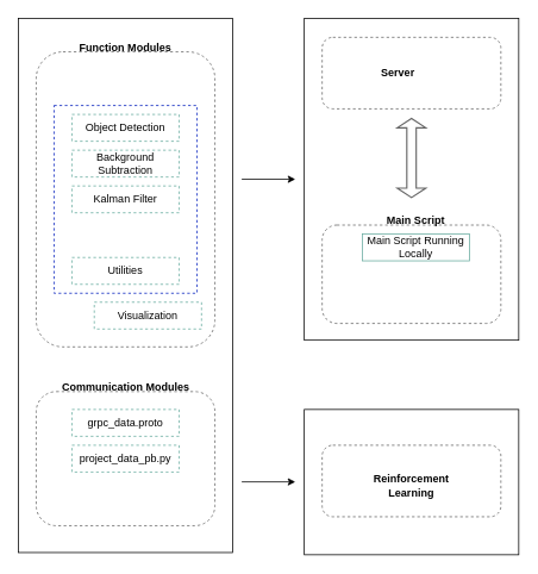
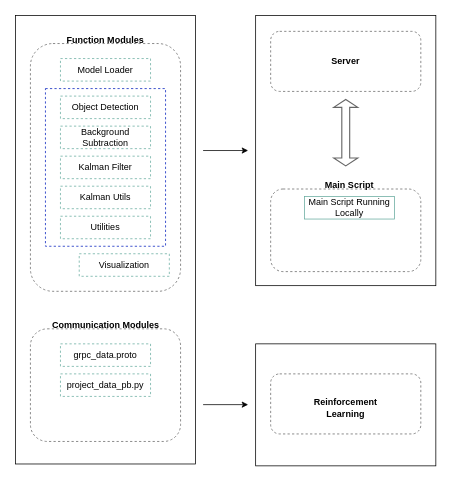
  <mxCell id="0" />
  <mxCell id="1" parent="0" />
  <mxCell id="2" value="" style="rounded=0;whiteSpace=wrap;html=1;fillColor=none;" vertex="1" parent="1"><mxGeometry x="340" y="20" width="240" height="360" as="geometry" /></mxCell>
  <mxCell id="3" value="" style="rounded=1;whiteSpace=wrap;html=1;dashed=1;fillColor=none;strokeColor=#666666;" vertex="1" parent="1"><mxGeometry x="40" y="57.5" width="200" height="330" as="geometry" /></mxCell>
+ <mxCell id="4" value="Model Loader" style="rounded=0;whiteSpace=wrap;html=1;fillColor=none;dashed=1;strokeColor=#67AB9F;" vertex="1" parent="1"><mxGeometry x="80" y="77.5" width="120" height="30" as="geometry" /></mxCell>
  <mxCell id="5" value="Object Detection" style="rounded=0;whiteSpace=wrap;html=1;fillColor=none;dashed=1;strokeColor=#67AB9F;" vertex="1" parent="1"><mxGeometry x="80" y="127.5" width="120" height="30" as="geometry" /></mxCell>
  <mxCell id="6" value="Background Subtraction" style="rounded=0;whiteSpace=wrap;html=1;fillColor=none;dashed=1;strokeColor=#67AB9F;" vertex="1" parent="1"><mxGeometry x="80" y="167.5" width="120" height="30" as="geometry" /></mxCell>
  <mxCell id="7" value="Kalman Filter" style="rounded=0;whiteSpace=wrap;html=1;fillColor=none;dashed=1;strokeColor=#67AB9F;" vertex="1" parent="1"><mxGeometry x="80" y="207.5" width="120" height="30" as="geometry" /></mxCell>
+ <mxCell id="8" value="Kalman Utils" style="rounded=0;whiteSpace=wrap;html=1;fillColor=none;dashed=1;strokeColor=#67AB9F;" vertex="1" parent="1"><mxGeometry x="80" y="247.5" width="120" height="30" as="geometry" /></mxCell>
  <mxCell id="9" value="Visualization" style="rounded=0;whiteSpace=wrap;html=1;fillColor=none;dashed=1;strokeColor=#67AB9F;" vertex="1" parent="1"><mxGeometry x="105" y="337.5" width="120" height="30" as="geometry" /></mxCell>
  <mxCell id="10" value="Utilities" style="rounded=0;whiteSpace=wrap;html=1;fillColor=none;dashed=1;strokeColor=#67AB9F;" vertex="1" parent="1"><mxGeometry x="80" y="287.5" width="120" height="30" as="geometry" /></mxCell>
  <mxCell id="11" value="" style="rounded=0;whiteSpace=wrap;html=1;fillColor=none;fontColor=#ffffff;strokeColor=#001DBC;dashed=1;" vertex="1" parent="1"><mxGeometry x="60" y="117.5" width="160" height="210" as="geometry" /></mxCell>
  <mxCell id="12" value="&lt;b&gt;Function Modules&lt;/b&gt;" style="text;strokeColor=none;align=center;fillColor=none;html=1;verticalAlign=middle;whiteSpace=wrap;rounded=0;" vertex="1" parent="1"><mxGeometry x="80" y="37.5" width="120" height="30" as="geometry" /></mxCell>
  <mxCell id="13" value="" style="rounded=1;whiteSpace=wrap;html=1;dashed=1;fillColor=none;strokeColor=#666666;" vertex="1" parent="1"><mxGeometry x="360" y="251.25" width="200" height="110" as="geometry" /></mxCell>
  <mxCell id="14" value="&lt;b&gt;Main Script&lt;br&gt;&lt;/b&gt;" style="text;strokeColor=none;align=center;fillColor=none;html=1;verticalAlign=middle;whiteSpace=wrap;rounded=0;" vertex="1" parent="1"><mxGeometry x="430" y="231.25" width="70" height="30" as="geometry" /></mxCell>
  <mxCell id="15" value="Main Script Running Locally" style="rounded=0;whiteSpace=wrap;html=1;fillColor=none;dashed=0;strokeColor=#67AB9F;" vertex="1" parent="1"><mxGeometry x="405" y="261.25" width="120" height="30" as="geometry" /></mxCell>
  <mxCell id="16" value="" style="rounded=1;whiteSpace=wrap;html=1;dashed=1;fillColor=none;strokeColor=#666666;" vertex="1" parent="1"><mxGeometry x="40" y="437.5" width="200" height="150" as="geometry" /></mxCell>
  <mxCell id="17" value="&lt;b&gt;Communication Modules&lt;br&gt;&lt;/b&gt;" style="text;strokeColor=none;align=center;fillColor=none;html=1;verticalAlign=middle;whiteSpace=wrap;rounded=0;" vertex="1" parent="1"><mxGeometry x="67.5" y="417.5" width="145" height="30" as="geometry" /></mxCell>
  <mxCell id="18" value="grpc_data.proto" style="rounded=0;whiteSpace=wrap;html=1;fillColor=none;dashed=1;strokeColor=#67AB9F;" vertex="1" parent="1"><mxGeometry x="80" y="457.5" width="120" height="30" as="geometry" /></mxCell>
  <mxCell id="19" value="project_data_pb.py" style="rounded=0;whiteSpace=wrap;html=1;fillColor=none;dashed=1;strokeColor=#67AB9F;" vertex="1" parent="1"><mxGeometry x="80" y="497.5" width="120" height="30" as="geometry" /></mxCell>
  <mxCell id="20" value="" style="rounded=1;whiteSpace=wrap;html=1;dashed=1;fillColor=none;strokeColor=#666666;" vertex="1" parent="1"><mxGeometry x="360" y="41.25" width="200" height="80" as="geometry" /></mxCell>
  <mxCell id="21" value="" style="shape=flexArrow;endArrow=classic;startArrow=classic;html=1;rounded=0;entryX=0.5;entryY=1;entryDx=0;entryDy=0;strokeColor=#666666;endSize=3;startSize=3;strokeWidth=1.5;" edge="1" parent="1"><mxGeometry width="100" height="100" relative="1" as="geometry"><mxPoint x="460" y="221.25" as="sourcePoint" /><mxPoint x="460" y="131.25" as="targetPoint" /></mxGeometry></mxCell>
  <mxCell id="22" value="" style="rounded=0;whiteSpace=wrap;html=1;fillColor=none;" vertex="1" parent="1"><mxGeometry x="20" y="20" width="240" height="597.5" as="geometry" /></mxCell>
  <mxCell id="23" value="" style="rounded=1;whiteSpace=wrap;html=1;dashed=1;fillColor=none;strokeColor=#666666;" vertex="1" parent="1"><mxGeometry x="360" y="497.5" width="200" height="80" as="geometry" /></mxCell>
- <mxCell id="24" value="&lt;b&gt;Server&lt;/b&gt;" style="text;strokeColor=none;align=center;fillColor=none;html=1;verticalAlign=middle;whiteSpace=wrap;rounded=0;" vertex="1" parent="1"><mxGeometry x="410" y="66.25" width="70" height="30" as="geometry" /></mxCell>
+ <mxCell id="24" value="&lt;b&gt;Server&lt;/b&gt;" style="text;strokeColor=none;align=center;fillColor=none;html=1;verticalAlign=middle;whiteSpace=wrap;rounded=0;" vertex="1" parent="1"><mxGeometry x="425" y="66.25" width="70" height="30" as="geometry" /></mxCell>
  <mxCell id="25" value="&lt;div&gt;&lt;b&gt;Reinforcement&lt;/b&gt;&lt;/div&gt;&lt;div&gt;&lt;b&gt;Learning&lt;br&gt;&lt;/b&gt;&lt;/div&gt;" style="text;strokeColor=none;align=center;fillColor=none;html=1;verticalAlign=middle;whiteSpace=wrap;rounded=0;" vertex="1" parent="1"><mxGeometry x="425" y="527.5" width="70" height="30" as="geometry" /></mxCell>
  <mxCell id="26" value="" style="rounded=0;whiteSpace=wrap;html=1;fillColor=none;" vertex="1" parent="1"><mxGeometry x="340" y="457.5" width="240" height="162.5" as="geometry" /></mxCell>
  <mxCell id="27" value="" style="endArrow=classic;html=1;rounded=0;" edge="1" parent="1"><mxGeometry width="50" height="50" relative="1" as="geometry"><mxPoint x="270" y="200" as="sourcePoint" /><mxPoint x="330" y="200" as="targetPoint" /></mxGeometry></mxCell>
  <mxCell id="28" value="" style="endArrow=classic;html=1;rounded=0;" edge="1" parent="1"><mxGeometry width="50" height="50" relative="1" as="geometry"><mxPoint x="270" y="538.46" as="sourcePoint" /><mxPoint x="330" y="538.46" as="targetPoint" /></mxGeometry></mxCell>
